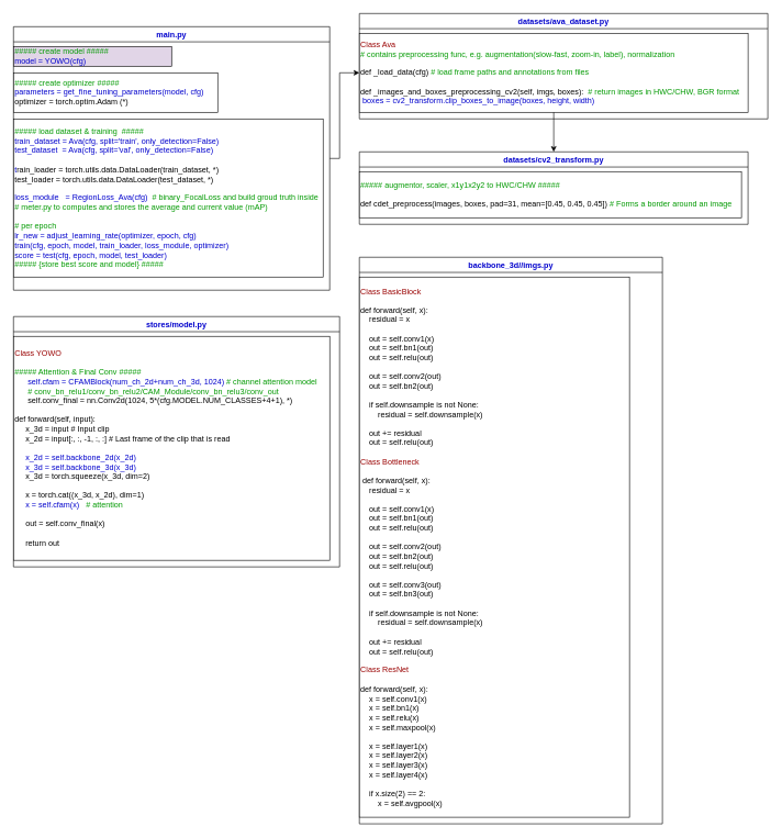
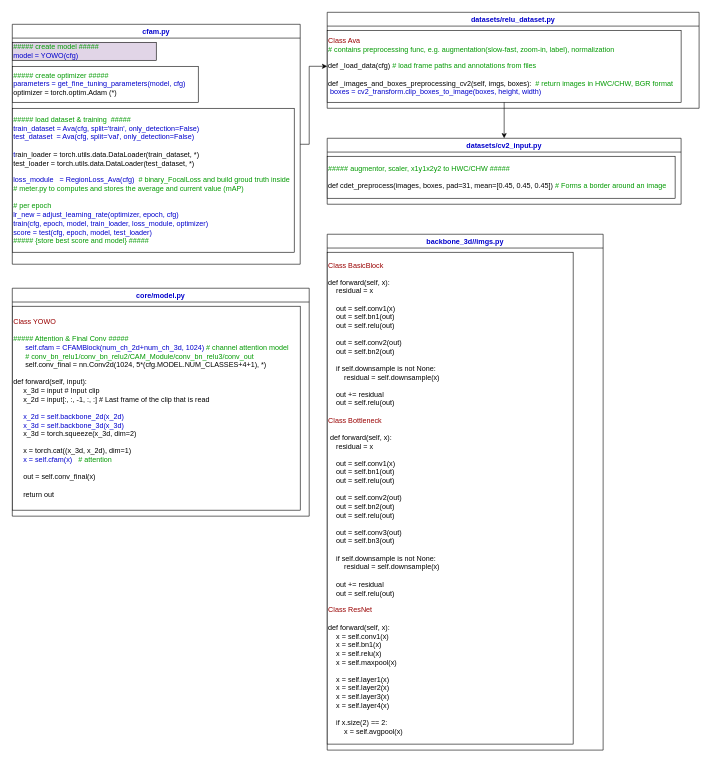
  <mxCell id="0" />
  <mxCell id="1" parent="0" />
  <mxCell id="2" style="edgeStyle=orthogonalEdgeStyle;rounded=0;orthogonalLoop=1;jettySize=auto;html=1;exitX=1;exitY=0.5;exitDx=0;exitDy=0;entryX=0;entryY=0.5;entryDx=0;entryDy=0;fontColor=#009900;" edge="1" parent="1" source="3" target="8"><mxGeometry relative="1" as="geometry"><Array as="points"><mxPoint x="515" y="240" /><mxPoint x="515" y="110" /></Array></mxGeometry></mxCell>
- <mxCell id="3" value="main.py" style="swimlane;fontColor=#0000CC;" vertex="1" parent="1"><mxGeometry x="20" y="40" width="480" height="400" as="geometry" /></mxCell>
+ <mxCell id="3" value="cfam.py" style="swimlane;fontColor=#0000CC;" vertex="1" parent="1"><mxGeometry x="20" y="40" width="480" height="400" as="geometry" /></mxCell>
  <mxCell id="4" value="&lt;span style=&quot;color: rgb(0, 153, 0);&quot;&gt;#####&amp;nbsp;&lt;/span&gt;&lt;span style=&quot;color: rgb(0, 153, 0); background-color: initial;&quot;&gt;create model&amp;nbsp;&lt;/span&gt;&lt;span style=&quot;color: rgb(0, 153, 0);&quot;&gt;#####&lt;/span&gt;&lt;span style=&quot;color: rgb(0, 153, 0);&quot;&gt;&lt;br&gt;&lt;/span&gt;&lt;div style=&quot;&quot;&gt;&lt;span style=&quot;background-color: initial;&quot;&gt;model = YOWO(cfg)&lt;/span&gt;&lt;/div&gt;" style="whiteSpace=wrap;html=1;fontColor=#0000CC;align=left;fillColor=#e1d5e7;" vertex="1" parent="3"><mxGeometry y="30" width="240" height="30" as="geometry" /></mxCell>
  <mxCell id="5" value="&lt;span style=&quot;color: rgb(0, 153, 0);&quot;&gt;#####&lt;/span&gt;&lt;font color=&quot;#009900&quot;&gt;&amp;nbsp;create optimizer&amp;nbsp;&lt;/font&gt;&lt;span style=&quot;color: rgb(0, 153, 0);&quot;&gt;#####&lt;/span&gt;&lt;font color=&quot;#009900&quot;&gt;&lt;br&gt;&lt;/font&gt;parameters = get_fine_tuning_parameters(model, cfg)&lt;br&gt;&lt;font color=&quot;#000000&quot;&gt;optimizer =&amp;nbsp;torch.optim.Adam (*)&lt;/font&gt;" style="whiteSpace=wrap;html=1;fontColor=#0000CC;align=left;" vertex="1" parent="3"><mxGeometry y="70" width="310" height="60" as="geometry" /></mxCell>
  <mxCell id="6" value="&lt;span style=&quot;color: rgb(0, 153, 0);&quot;&gt;#####&amp;nbsp;&lt;/span&gt;&lt;font color=&quot;#009900&quot;&gt;load dataset &amp;amp; training&amp;nbsp;&lt;/font&gt;&lt;span style=&quot;color: rgb(0, 153, 0);&quot;&gt;&amp;nbsp;#####&lt;/span&gt;&lt;font color=&quot;#009900&quot;&gt;&lt;br&gt;&lt;/font&gt;train_dataset = Ava(cfg, split='train', only_detection=False)&lt;br&gt;test_dataset&amp;nbsp; = Ava(cfg, split='val', only_detection=False)&lt;br&gt;&lt;br&gt;&lt;div&gt;t&lt;font color=&quot;#000000&quot;&gt;rain_loader = torch.utils.data.DataLoader(train_dataset, *)&lt;/font&gt;&lt;/div&gt;&lt;div&gt;&lt;font color=&quot;#000000&quot;&gt;test_loader = torch.utils.data.DataLoader(test_dataset, *)&lt;/font&gt;&lt;br&gt;&lt;/div&gt;&lt;div&gt;&lt;br&gt;&lt;/div&gt;&lt;div&gt;loss_module&amp;nbsp; &amp;nbsp;= RegionLoss_Ava(cfg)&amp;nbsp; &lt;font color=&quot;#009900&quot;&gt;# binary_FocalLoss and build groud truth inside&amp;nbsp;&lt;/font&gt;&lt;br&gt;&lt;/div&gt;&lt;font color=&quot;#009900&quot;&gt;# meter.py to computes and stores the average and current value (mAP)&lt;/font&gt;&lt;div&gt;&lt;br&gt;&lt;/div&gt;&lt;div&gt;&lt;font color=&quot;#009900&quot;&gt;# per epoch&lt;/font&gt;&lt;/div&gt;&lt;div&gt;lr_new = adjust_learning_rate(optimizer, epoch, cfg)&lt;br&gt;&lt;/div&gt;&lt;div&gt;train(cfg, epoch, model, train_loader, loss_module, optimizer)&lt;br&gt;&lt;/div&gt;&lt;div&gt;score = test(cfg, epoch, model, test_loader)&lt;br&gt;&lt;/div&gt;&lt;span style=&quot;color: rgb(0, 153, 0);&quot;&gt;#####&amp;nbsp;&lt;/span&gt;&lt;span style=&quot;color: rgb(0, 153, 0); background-color: initial;&quot;&gt;{store best score and model}&amp;nbsp;&lt;/span&gt;&lt;span style=&quot;color: rgb(0, 153, 0);&quot;&gt;#####&lt;/span&gt;&lt;span style=&quot;color: rgb(0, 153, 0);&quot;&gt;&lt;br&gt;&lt;/span&gt;" style="whiteSpace=wrap;html=1;fontColor=#0000CC;align=left;" vertex="1" parent="3"><mxGeometry y="140" width="470" height="240" as="geometry" /></mxCell>
- <mxCell id="7" value="datasets/ava_dataset.py" style="swimlane;fontColor=#0000CC;" vertex="1" parent="1"><mxGeometry x="545" y="20" width="620" height="160" as="geometry" /></mxCell>
+ <mxCell id="7" value="datasets/relu_dataset.py" style="swimlane;fontColor=#0000CC;" vertex="1" parent="1"><mxGeometry x="545" y="20" width="620" height="160" as="geometry" /></mxCell>
  <mxCell id="8" value="&lt;div style=&quot;&quot;&gt;&lt;font color=&quot;#990000&quot;&gt;Class Ava&lt;/font&gt;&lt;/div&gt;&lt;div style=&quot;&quot;&gt;&lt;font color=&quot;#009900&quot;&gt;# contains preprocessing func, e.g. augmentation(slow-fast, zoom-in, label), normalization&lt;/font&gt;&lt;/div&gt;&lt;div style=&quot;&quot;&gt;&lt;font color=&quot;#000000&quot;&gt;&lt;br&gt;&lt;/font&gt;&lt;/div&gt;&lt;div style=&quot;&quot;&gt;&lt;font color=&quot;#000000&quot;&gt;def _load_data(cfg) &lt;/font&gt;&lt;font color=&quot;#009900&quot;&gt;# load frame paths and annotations from files&lt;/font&gt;&lt;/div&gt;&lt;div style=&quot;&quot;&gt;&lt;font color=&quot;#009900&quot;&gt;&lt;br&gt;&lt;/font&gt;&lt;/div&gt;&lt;div style=&quot;&quot;&gt;&lt;font color=&quot;#000000&quot;&gt;def _images_and_boxes_preprocessing_cv2(self, imgs, boxes):&amp;nbsp; &lt;/font&gt;&lt;font color=&quot;#009900&quot;&gt;# return images in HWC/CHW, BGR format&lt;/font&gt;&lt;br&gt;&lt;/div&gt;&lt;div style=&quot;&quot;&gt;&lt;/div&gt;&lt;span style=&quot;color: rgb(0, 0, 0); white-space: pre;&quot;&gt; &lt;/span&gt;boxes = cv2_transform.clip_boxes_to_image(boxes, height, width)" style="whiteSpace=wrap;html=1;fontColor=#0000CC;align=left;" vertex="1" parent="7"><mxGeometry y="30" width="590" height="120" as="geometry" /></mxCell>
- <mxCell id="9" value="datasets/cv2_transform.py" style="swimlane;fontColor=#0000CC;" vertex="1" parent="1"><mxGeometry x="545" y="230" width="590" height="110" as="geometry" /></mxCell>
+ <mxCell id="9" value="datasets/cv2_input.py" style="swimlane;fontColor=#0000CC;" vertex="1" parent="1"><mxGeometry x="545" y="230" width="590" height="110" as="geometry" /></mxCell>
  <mxCell id="10" value="&lt;span style=&quot;color: rgb(0, 153, 0);&quot;&gt;#####&lt;/span&gt;&lt;font color=&quot;#009900&quot;&gt;&amp;nbsp;augmentor, scaler, x1y1x2y2 to HWC/CHW&amp;nbsp;&lt;/font&gt;&lt;span style=&quot;color: rgb(0, 153, 0);&quot;&gt;#####&lt;/span&gt;&lt;font color=&quot;#009900&quot;&gt;&lt;br&gt;&lt;/font&gt;&lt;br&gt;&lt;font color=&quot;#000000&quot;&gt;def cdet_preprocess(images, boxes, pad=31, mean=[0.45, 0.45, 0.45]) &lt;/font&gt;&lt;font color=&quot;#009900&quot;&gt;#&amp;nbsp;Forms a border around an image&lt;/font&gt;" style="whiteSpace=wrap;html=1;fontColor=#0000CC;align=left;" vertex="1" parent="9"><mxGeometry y="30" width="580" height="70" as="geometry" /></mxCell>
  <mxCell id="11" value="" style="endArrow=classic;html=1;rounded=0;fontColor=#009900;exitX=0.5;exitY=1;exitDx=0;exitDy=0;entryX=0.5;entryY=0;entryDx=0;entryDy=0;" edge="1" parent="1" source="8" target="9"><mxGeometry width="50" height="50" relative="1" as="geometry"><mxPoint x="675" y="170" as="sourcePoint" /><mxPoint x="725" y="120" as="targetPoint" /></mxGeometry></mxCell>
- <mxCell id="12" value="stores/model.py" style="swimlane;fontColor=#0000CC;" vertex="1" parent="1"><mxGeometry x="20" y="480" width="495" height="380" as="geometry" /></mxCell>
+ <mxCell id="12" value="core/model.py" style="swimlane;fontColor=#0000CC;" vertex="1" parent="1"><mxGeometry x="20" y="480" width="495" height="380" as="geometry" /></mxCell>
  <mxCell id="13" value="&lt;div&gt;&lt;font color=&quot;#990000&quot;&gt;Class YOWO&lt;/font&gt;&lt;/div&gt;&lt;div&gt;&lt;font color=&quot;#990000&quot;&gt;&lt;br&gt;&lt;/font&gt;&lt;/div&gt;&lt;div&gt;&lt;div style=&quot;&quot;&gt;&lt;font color=&quot;#009900&quot;&gt;##### Attention &amp;amp; Final Conv #####&lt;/font&gt;&lt;/div&gt;&lt;div style=&quot;&quot;&gt;&lt;span style=&quot;color: rgb(153, 0, 0);&quot;&gt;&amp;nbsp; &amp;nbsp; &amp;nbsp; &lt;/span&gt;self.cfam = CFAMBlock(num_ch_2d+num_ch_3d, 1024)&amp;nbsp;&lt;span style=&quot;color: rgb(0, 153, 0); background-color: initial;&quot;&gt;# channel attention model&lt;/span&gt;&lt;/div&gt;&lt;div style=&quot;&quot;&gt;&lt;span style=&quot;color: rgb(0, 153, 0); background-color: initial;&quot;&gt;&amp;nbsp; &amp;nbsp; &amp;nbsp; # conv_bn_relu1/&lt;/span&gt;&lt;span style=&quot;color: rgb(0, 153, 0); background-color: initial;&quot;&gt;conv_bn_relu2/CAM_Module/&lt;/span&gt;&lt;span style=&quot;color: rgb(0, 153, 0); background-color: initial;&quot;&gt;conv_bn_relu3/conv_out&lt;/span&gt;&lt;/div&gt;&lt;div style=&quot;&quot;&gt;&lt;span style=&quot;color: rgb(153, 0, 0);&quot;&gt;&amp;nbsp; &amp;nbsp; &amp;nbsp; &lt;/span&gt;&lt;font color=&quot;#000000&quot;&gt;self.conv_final = nn.Conv2d(1024, 5*(cfg.MODEL.NUM_CLASSES+4+1), *)&lt;/font&gt;&lt;/div&gt;&lt;/div&gt;&lt;div&gt;&lt;font color=&quot;#990000&quot;&gt;&lt;br&gt;&lt;/font&gt;&lt;/div&gt;&lt;div style=&quot;&quot;&gt;&lt;font color=&quot;#000000&quot;&gt;def forward(self, input):&lt;/font&gt;&lt;/div&gt;&lt;div style=&quot;&quot;&gt;&lt;font color=&quot;#000000&quot;&gt;&amp;nbsp; &amp;nbsp; &amp;nbsp;x_3d = input # Input clip&lt;/font&gt;&lt;/div&gt;&lt;div style=&quot;&quot;&gt;&lt;font color=&quot;#000000&quot;&gt;&amp;nbsp; &amp;nbsp; &amp;nbsp;x_2d = input[:, :, -1, :, :] # Last frame of the clip that is read&lt;/font&gt;&lt;/div&gt;&lt;div style=&quot;&quot;&gt;&lt;font color=&quot;#000000&quot;&gt;&lt;br&gt;&lt;/font&gt;&lt;/div&gt;&lt;div style=&quot;&quot;&gt;&lt;font color=&quot;#000000&quot;&gt;&amp;nbsp; &amp;nbsp; &lt;/font&gt;&amp;nbsp;x_2d = self.backbone_2d(x_2d)&lt;/div&gt;&lt;div style=&quot;&quot;&gt;&lt;font color=&quot;#000000&quot;&gt;&amp;nbsp; &amp;nbsp; &amp;nbsp;&lt;/font&gt;x_3d = self.backbone_3d(x_3d)&lt;/div&gt;&lt;div style=&quot;&quot;&gt;&lt;font color=&quot;#000000&quot;&gt;&amp;nbsp; &amp;nbsp; &amp;nbsp;x_3d = torch.squeeze(x_3d, dim=2)&lt;/font&gt;&lt;/div&gt;&lt;div style=&quot;&quot;&gt;&lt;font color=&quot;#000000&quot;&gt;&lt;br&gt;&lt;/font&gt;&lt;/div&gt;&lt;div style=&quot;&quot;&gt;&lt;font color=&quot;#000000&quot;&gt;&amp;nbsp; &amp;nbsp; &amp;nbsp;x = torch.cat((x_3d, x_2d), dim=1)&lt;/font&gt;&lt;/div&gt;&lt;div style=&quot;&quot;&gt;&lt;font color=&quot;#000000&quot;&gt;&amp;nbsp; &amp;nbsp; &amp;nbsp;&lt;/font&gt;x = self.cfam(x)&amp;nbsp; &amp;nbsp;&lt;font color=&quot;#009900&quot;&gt;# attention&lt;/font&gt;&lt;/div&gt;&lt;div style=&quot;&quot;&gt;&lt;font color=&quot;#000000&quot;&gt;&lt;br&gt;&lt;/font&gt;&lt;/div&gt;&lt;div style=&quot;&quot;&gt;&lt;font color=&quot;#000000&quot;&gt;&amp;nbsp; &amp;nbsp; &amp;nbsp;out = self.conv_final(x)&lt;/font&gt;&lt;/div&gt;&lt;div style=&quot;&quot;&gt;&lt;font color=&quot;#000000&quot;&gt;&lt;br&gt;&lt;/font&gt;&lt;/div&gt;&lt;font color=&quot;#000000&quot;&gt;&lt;span style=&quot;background-color: initial;&quot;&gt;&amp;nbsp; &amp;nbsp; &amp;nbsp;return out&lt;/span&gt;&amp;nbsp;&lt;/font&gt;" style="whiteSpace=wrap;html=1;fontColor=#0000CC;align=left;" vertex="1" parent="12"><mxGeometry y="30" width="480" height="340" as="geometry" /></mxCell>
  <mxCell id="14" value="backbone_3d//imgs.py" style="swimlane;fontColor=#0000CC;" vertex="1" parent="1"><mxGeometry x="545" y="390" width="460" height="860" as="geometry" /></mxCell>
  <mxCell id="15" value="&lt;div&gt;&lt;font color=&quot;#990000&quot;&gt;Class BasicBlock&lt;/font&gt;&lt;/div&gt;&lt;div&gt;&lt;font color=&quot;#990000&quot;&gt;&lt;br&gt;&lt;/font&gt;&lt;/div&gt;&lt;div&gt;&lt;div style=&quot;&quot;&gt;&lt;font color=&quot;#000000&quot;&gt;def forward(self, x):&lt;/font&gt;&lt;/div&gt;&lt;div style=&quot;&quot;&gt;&lt;font color=&quot;#000000&quot;&gt;&amp;nbsp; &amp;nbsp; residual = x&lt;/font&gt;&lt;/div&gt;&lt;div style=&quot;&quot;&gt;&lt;font color=&quot;#000000&quot;&gt;&lt;br&gt;&lt;/font&gt;&lt;/div&gt;&lt;div style=&quot;&quot;&gt;&lt;font color=&quot;#000000&quot;&gt;&amp;nbsp; &amp;nbsp; out = self.conv1(x)&lt;/font&gt;&lt;/div&gt;&lt;div style=&quot;&quot;&gt;&lt;font color=&quot;#000000&quot;&gt;&amp;nbsp; &amp;nbsp; out = self.bn1(out)&lt;/font&gt;&lt;/div&gt;&lt;div style=&quot;&quot;&gt;&lt;font color=&quot;#000000&quot;&gt;&amp;nbsp; &amp;nbsp; out = self.relu(out)&lt;/font&gt;&lt;/div&gt;&lt;div style=&quot;&quot;&gt;&lt;font color=&quot;#000000&quot;&gt;&lt;br&gt;&lt;/font&gt;&lt;/div&gt;&lt;div style=&quot;&quot;&gt;&lt;font color=&quot;#000000&quot;&gt;&amp;nbsp; &amp;nbsp; out = self.conv2(out)&lt;/font&gt;&lt;/div&gt;&lt;div style=&quot;&quot;&gt;&lt;font color=&quot;#000000&quot;&gt;&amp;nbsp; &amp;nbsp; out = self.bn2(out)&lt;/font&gt;&lt;/div&gt;&lt;div style=&quot;&quot;&gt;&lt;font color=&quot;#000000&quot;&gt;&lt;br&gt;&lt;/font&gt;&lt;/div&gt;&lt;div style=&quot;&quot;&gt;&lt;font color=&quot;#000000&quot;&gt;&amp;nbsp; &amp;nbsp; if self.downsample is not None:&lt;/font&gt;&lt;/div&gt;&lt;div style=&quot;&quot;&gt;&lt;font color=&quot;#000000&quot;&gt;&amp;nbsp; &amp;nbsp; &amp;nbsp; &amp;nbsp; residual = self.downsample(x)&lt;/font&gt;&lt;/div&gt;&lt;div style=&quot;&quot;&gt;&lt;font color=&quot;#000000&quot;&gt;&lt;br&gt;&lt;/font&gt;&lt;/div&gt;&lt;div style=&quot;&quot;&gt;&lt;font color=&quot;#000000&quot;&gt;&amp;nbsp; &amp;nbsp; out += residual&lt;/font&gt;&lt;/div&gt;&lt;div style=&quot;&quot;&gt;&lt;font color=&quot;#000000&quot;&gt;&amp;nbsp; &amp;nbsp; out = self.relu(out)&lt;/font&gt;&lt;/div&gt;&lt;div style=&quot;&quot;&gt;&lt;br&gt;&lt;/div&gt;&lt;/div&gt;&lt;div&gt;&lt;div style=&quot;&quot;&gt;&lt;font color=&quot;#990000&quot;&gt;Class&amp;nbsp;Bottleneck&lt;/font&gt;&lt;/div&gt;&lt;div style=&quot;&quot;&gt;&lt;br&gt;&lt;/div&gt;&lt;div style=&quot;&quot;&gt;&amp;nbsp;&lt;span style=&quot;background-color: initial;&quot;&gt;&lt;font color=&quot;#000000&quot;&gt;def forward(self, x):&lt;/font&gt;&lt;/span&gt;&lt;/div&gt;&lt;div&gt;&lt;font color=&quot;#000000&quot;&gt;&amp;nbsp; &amp;nbsp; residual = x&lt;/font&gt;&lt;/div&gt;&lt;div&gt;&lt;font color=&quot;#000000&quot;&gt;&lt;br&gt;&lt;/font&gt;&lt;/div&gt;&lt;div&gt;&lt;font color=&quot;#000000&quot;&gt;&amp;nbsp; &amp;nbsp; out = self.conv1(x)&lt;/font&gt;&lt;/div&gt;&lt;div&gt;&lt;font color=&quot;#000000&quot;&gt;&amp;nbsp; &amp;nbsp; out = self.bn1(out)&lt;/font&gt;&lt;/div&gt;&lt;div&gt;&lt;font color=&quot;#000000&quot;&gt;&amp;nbsp; &amp;nbsp; out = self.relu(out)&lt;/font&gt;&lt;/div&gt;&lt;div&gt;&lt;font color=&quot;#000000&quot;&gt;&lt;br&gt;&lt;/font&gt;&lt;/div&gt;&lt;div&gt;&lt;font color=&quot;#000000&quot;&gt;&amp;nbsp; &amp;nbsp; out = self.conv2(out)&lt;/font&gt;&lt;/div&gt;&lt;div&gt;&lt;font color=&quot;#000000&quot;&gt;&amp;nbsp; &amp;nbsp; out = self.bn2(out)&lt;/font&gt;&lt;/div&gt;&lt;div&gt;&lt;font color=&quot;#000000&quot;&gt;&amp;nbsp; &amp;nbsp; out = self.relu(out)&lt;/font&gt;&lt;/div&gt;&lt;div&gt;&lt;font color=&quot;#000000&quot;&gt;&lt;br&gt;&lt;/font&gt;&lt;/div&gt;&lt;div&gt;&lt;font color=&quot;#000000&quot;&gt;&amp;nbsp; &amp;nbsp; out = self.conv3(out)&lt;/font&gt;&lt;/div&gt;&lt;div&gt;&lt;font color=&quot;#000000&quot;&gt;&amp;nbsp; &amp;nbsp; out = self.bn3(out)&lt;/font&gt;&lt;/div&gt;&lt;div&gt;&lt;font color=&quot;#000000&quot;&gt;&lt;br&gt;&lt;/font&gt;&lt;/div&gt;&lt;div&gt;&lt;font color=&quot;#000000&quot;&gt;&amp;nbsp; &amp;nbsp; if self.downsample is not None:&lt;/font&gt;&lt;/div&gt;&lt;div&gt;&lt;font color=&quot;#000000&quot;&gt;&amp;nbsp; &amp;nbsp; &amp;nbsp; &amp;nbsp; residual = self.downsample(x)&lt;/font&gt;&lt;/div&gt;&lt;div&gt;&lt;font color=&quot;#000000&quot;&gt;&lt;br&gt;&lt;/font&gt;&lt;/div&gt;&lt;div&gt;&lt;font color=&quot;#000000&quot;&gt;&amp;nbsp; &amp;nbsp; out += residual&lt;/font&gt;&lt;/div&gt;&lt;div&gt;&lt;font color=&quot;#000000&quot;&gt;&amp;nbsp; &amp;nbsp; out = self.relu(out)&lt;/font&gt;&lt;/div&gt;&lt;div&gt;&lt;br&gt;&lt;/div&gt;&lt;/div&gt;&lt;div&gt;&lt;font color=&quot;#990000&quot;&gt;Class&amp;nbsp;ResNet&lt;/font&gt;&lt;/div&gt;&lt;div&gt;&lt;br&gt;&lt;/div&gt;&lt;div&gt;&lt;div&gt;&lt;font color=&quot;#000000&quot;&gt;def forward(self, x):&lt;/font&gt;&lt;/div&gt;&lt;div&gt;&lt;font color=&quot;#000000&quot;&gt;&amp;nbsp; &amp;nbsp; x = self.conv1(x)&lt;/font&gt;&lt;/div&gt;&lt;div&gt;&lt;font color=&quot;#000000&quot;&gt;&amp;nbsp; &amp;nbsp; x = self.bn1(x)&lt;/font&gt;&lt;/div&gt;&lt;div&gt;&lt;font color=&quot;#000000&quot;&gt;&amp;nbsp; &amp;nbsp; x = self.relu(x)&lt;/font&gt;&lt;/div&gt;&lt;div&gt;&lt;font color=&quot;#000000&quot;&gt;&amp;nbsp; &amp;nbsp; x = self.maxpool(x)&lt;/font&gt;&lt;/div&gt;&lt;div&gt;&lt;font color=&quot;#000000&quot;&gt;&lt;br&gt;&lt;/font&gt;&lt;/div&gt;&lt;div&gt;&lt;font color=&quot;#000000&quot;&gt;&amp;nbsp; &amp;nbsp; x = self.layer1(x)&lt;/font&gt;&lt;/div&gt;&lt;div&gt;&lt;font color=&quot;#000000&quot;&gt;&amp;nbsp; &amp;nbsp; x = self.layer2(x)&lt;/font&gt;&lt;/div&gt;&lt;div&gt;&lt;font color=&quot;#000000&quot;&gt;&amp;nbsp; &amp;nbsp; x = self.layer3(x)&lt;/font&gt;&lt;/div&gt;&lt;div&gt;&lt;font color=&quot;#000000&quot;&gt;&amp;nbsp; &amp;nbsp; x = self.layer4(x)&lt;/font&gt;&lt;/div&gt;&lt;div&gt;&lt;font color=&quot;#000000&quot;&gt;&lt;br&gt;&lt;/font&gt;&lt;/div&gt;&lt;div&gt;&lt;font color=&quot;#000000&quot;&gt;&amp;nbsp; &amp;nbsp; if x.size(2) == 2:&lt;/font&gt;&lt;/div&gt;&lt;div&gt;&lt;font color=&quot;#000000&quot;&gt;&amp;nbsp; &amp;nbsp; &amp;nbsp; &amp;nbsp; x = self.avgpool(x)&lt;/font&gt;&lt;/div&gt;&lt;/div&gt;" style="whiteSpace=wrap;html=1;fontColor=#0000CC;align=left;" vertex="1" parent="14"><mxGeometry y="30" width="410" height="820" as="geometry" /></mxCell>
